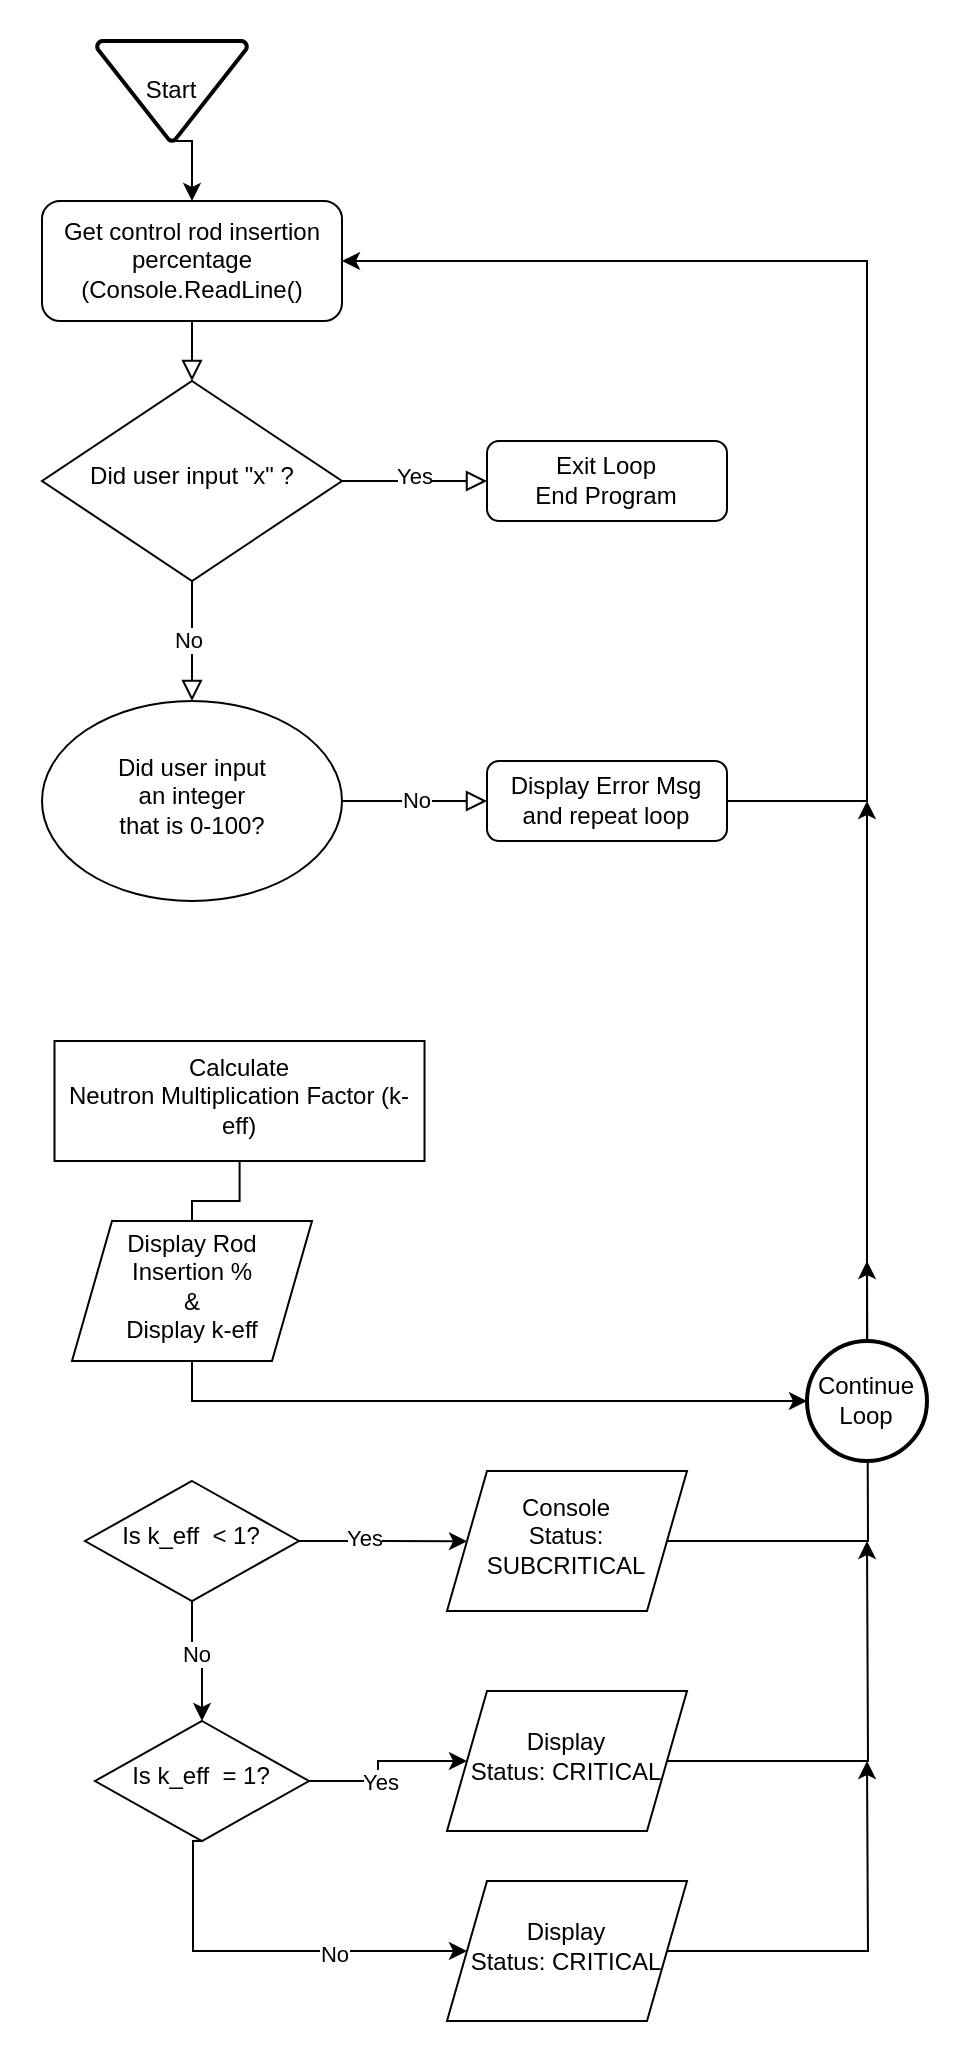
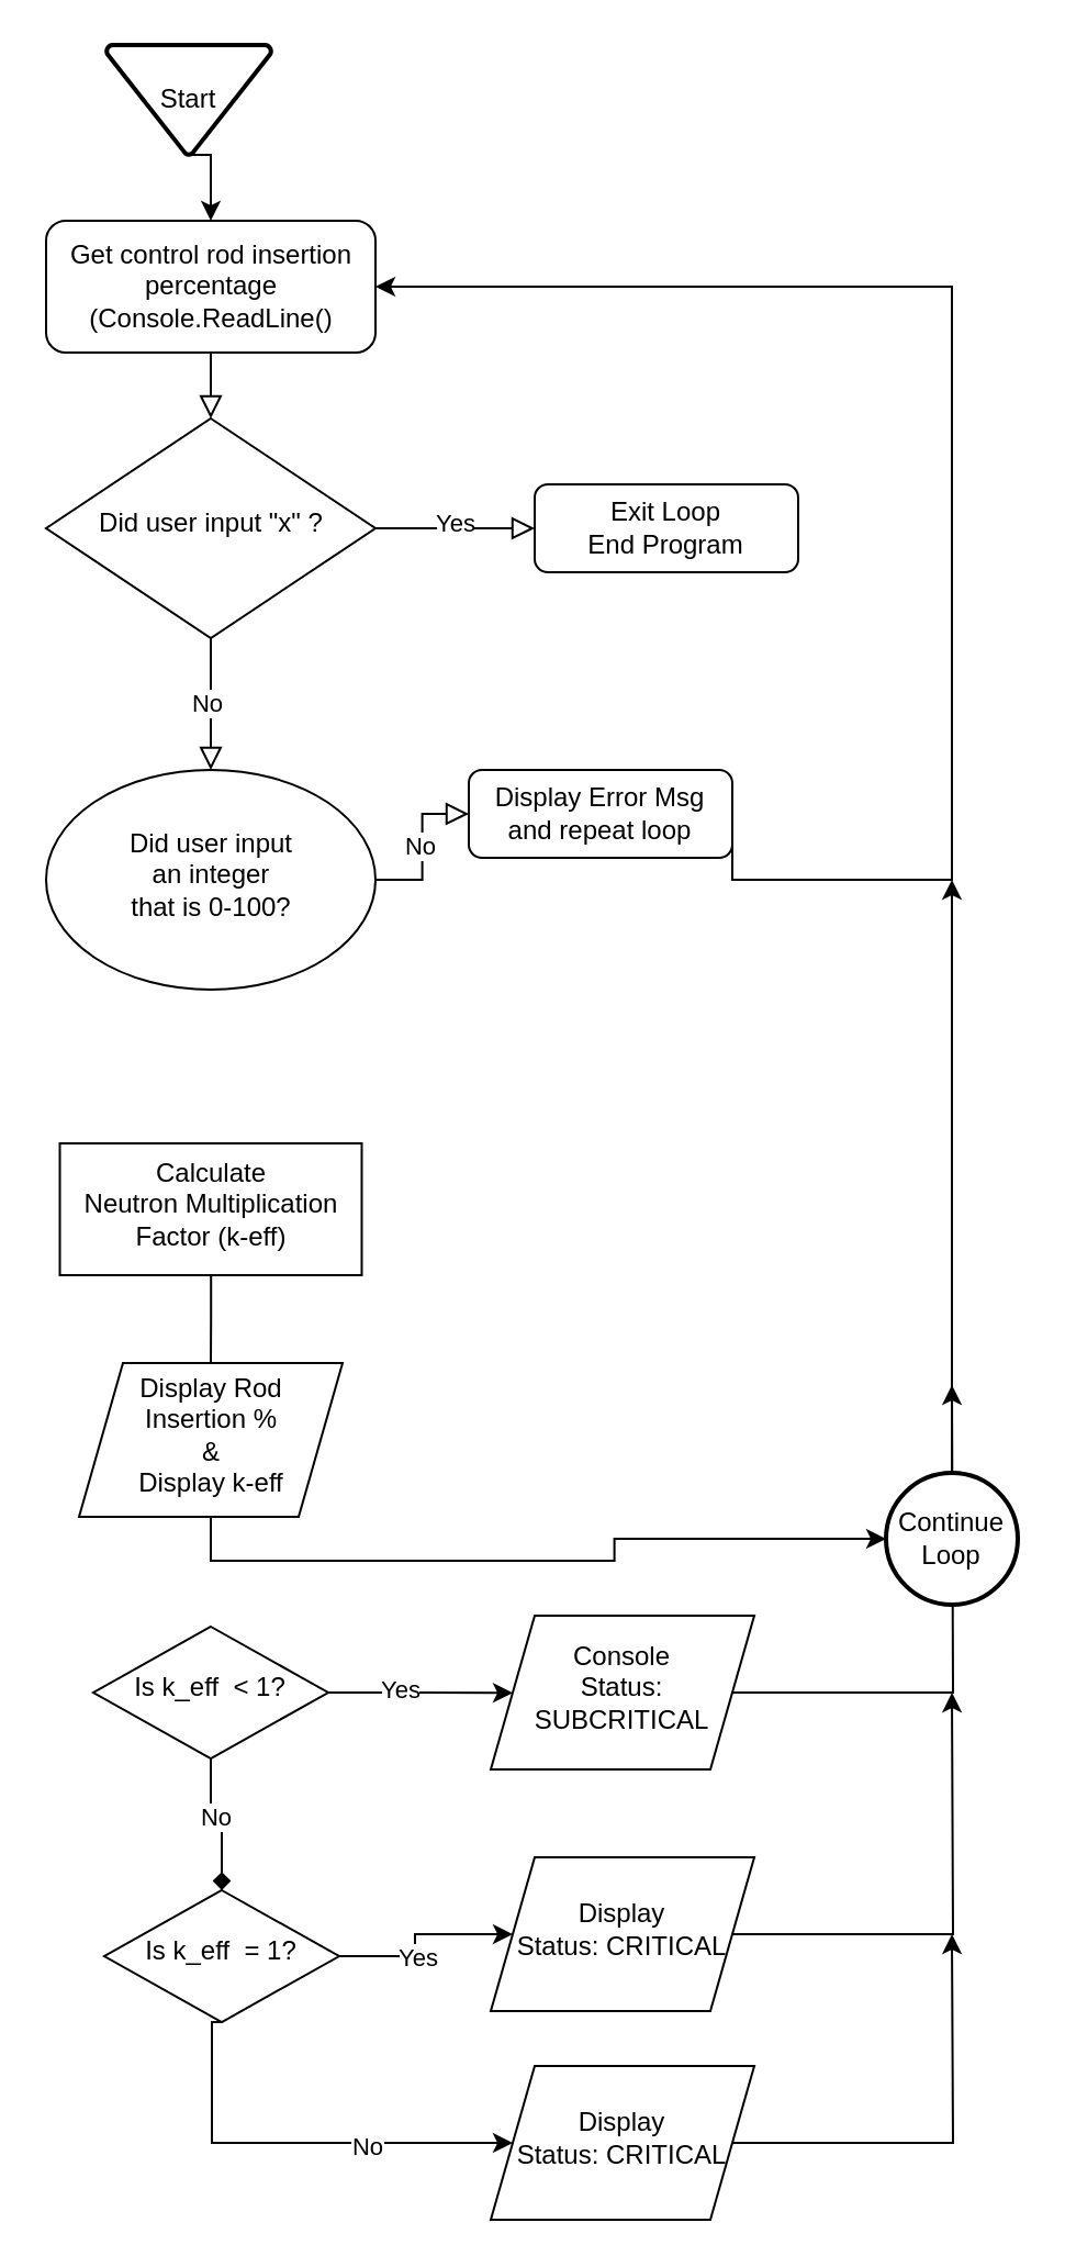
  <mxCell id="0" />
  <mxCell id="1" parent="0" />
  <mxCell id="2" value="" style="rounded=0;html=1;jettySize=auto;orthogonalLoop=1;fontSize=11;endArrow=block;endFill=0;endSize=8;strokeWidth=1;shadow=0;labelBackgroundColor=none;edgeStyle=orthogonalEdgeStyle;" parent="1" source="3" target="8" edge="1"><mxGeometry relative="1" as="geometry" /></mxCell>
  <mxCell id="3" value="Get control rod insertion percentage (Console.ReadLine()" style="rounded=1;whiteSpace=wrap;html=1;fontSize=12;glass=0;strokeWidth=1;shadow=0;" parent="1" vertex="1"><mxGeometry x="20.5" y="100" width="150" height="60" as="geometry" /></mxCell>
  <mxCell id="4" value="" style="rounded=0;html=1;jettySize=auto;orthogonalLoop=1;fontSize=11;endArrow=block;endFill=0;endSize=8;strokeWidth=1;shadow=0;labelBackgroundColor=none;edgeStyle=orthogonalEdgeStyle;" parent="1" source="8" target="12" edge="1"><mxGeometry relative="1" as="geometry"><mxPoint as="offset" /></mxGeometry></mxCell>
  <mxCell id="5" value="No" style="edgeLabel;html=1;align=center;verticalAlign=middle;resizable=0;points=[];" vertex="1" connectable="0" parent="4"><mxGeometry x="-0.022" y="-2" relative="1" as="geometry"><mxPoint as="offset" /></mxGeometry></mxCell>
  <mxCell id="6" value="" style="edgeStyle=orthogonalEdgeStyle;rounded=0;html=1;jettySize=auto;orthogonalLoop=1;fontSize=11;endArrow=block;endFill=0;endSize=8;strokeWidth=1;shadow=0;labelBackgroundColor=none;" parent="1" source="8" target="9" edge="1"><mxGeometry y="10" relative="1" as="geometry"><mxPoint as="offset" /></mxGeometry></mxCell>
  <mxCell id="7" value="Yes" style="edgeLabel;html=1;align=center;verticalAlign=middle;resizable=0;points=[];" vertex="1" connectable="0" parent="6"><mxGeometry x="-0.011" y="3" relative="1" as="geometry"><mxPoint as="offset" /></mxGeometry></mxCell>
  <mxCell id="8" value="Did user input &quot;x&quot; ?" style="rhombus;whiteSpace=wrap;html=1;shadow=0;fontFamily=Helvetica;fontSize=12;align=center;strokeWidth=1;spacing=6;spacingTop=-4;" parent="1" vertex="1"><mxGeometry x="20.5" y="190" width="150" height="100" as="geometry" /></mxCell>
  <mxCell id="9" value="&lt;div&gt;Exit Loop&lt;/div&gt;&lt;div&gt;End Program&lt;/div&gt;" style="rounded=1;whiteSpace=wrap;html=1;fontSize=12;glass=0;strokeWidth=1;shadow=0;" parent="1" vertex="1"><mxGeometry x="243" y="220" width="120" height="40" as="geometry" /></mxCell>
  <mxCell id="10" value="" style="edgeStyle=orthogonalEdgeStyle;rounded=0;html=1;jettySize=auto;orthogonalLoop=1;fontSize=11;endArrow=block;endFill=0;endSize=8;strokeWidth=1;shadow=0;labelBackgroundColor=none;" parent="1" source="12" target="14" edge="1"><mxGeometry x="0.011" y="10" relative="1" as="geometry"><mxPoint as="offset" /></mxGeometry></mxCell>
  <mxCell id="11" value="&lt;div&gt;No&lt;/div&gt;" style="edgeLabel;html=1;align=center;verticalAlign=middle;resizable=0;points=[];" vertex="1" connectable="0" parent="10"><mxGeometry x="0.011" y="1" relative="1" as="geometry"><mxPoint as="offset" /></mxGeometry></mxCell>
  <mxCell id="12" value="&lt;div&gt;Did user input&lt;/div&gt;&lt;div&gt;&amp;nbsp;an integer&amp;nbsp;&lt;/div&gt;&lt;div&gt;that is 0-100?&lt;/div&gt;" style="ellipse;whiteSpace=wrap;html=1;shadow=0;fontFamily=Helvetica;fontSize=12;align=center;strokeWidth=1;spacing=6;spacingTop=-4;" parent="1" vertex="1"><mxGeometry x="20.5" y="350" width="150" height="100" as="geometry" /></mxCell>
  <mxCell id="13" style="edgeStyle=orthogonalEdgeStyle;rounded=0;orthogonalLoop=1;jettySize=auto;html=1;exitX=1;exitY=0.5;exitDx=0;exitDy=0;entryX=1;entryY=0.5;entryDx=0;entryDy=0;" edge="1" parent="1" source="14" target="3"><mxGeometry relative="1" as="geometry"><Array as="points"><mxPoint x="433" y="400" /><mxPoint x="433" y="130" /></Array></mxGeometry></mxCell>
- <mxCell id="14" value="Display Error Msg and repeat loop" style="rounded=1;whiteSpace=wrap;html=1;fontSize=12;glass=0;strokeWidth=1;shadow=0;" parent="1" vertex="1"><mxGeometry x="243" y="380" width="120" height="40" as="geometry" /></mxCell>
+ <mxCell id="14" value="Display Error Msg and repeat loop" style="rounded=1;whiteSpace=wrap;html=1;fontSize=12;glass=0;strokeWidth=1;shadow=0;" parent="1" vertex="1"><mxGeometry x="213" y="350" width="120" height="40" as="geometry" /></mxCell>
  <mxCell id="15" style="edgeStyle=orthogonalEdgeStyle;rounded=0;orthogonalLoop=1;jettySize=auto;html=1;exitX=0.5;exitY=1;exitDx=0;exitDy=0;exitPerimeter=0;entryX=0.5;entryY=0;entryDx=0;entryDy=0;" edge="1" parent="1" source="16" target="3"><mxGeometry relative="1" as="geometry" /></mxCell>
  <mxCell id="16" value="Start" style="strokeWidth=2;html=1;shape=mxgraph.flowchart.merge_or_storage;whiteSpace=wrap;" vertex="1" parent="1"><mxGeometry x="48" y="20" width="75" height="50" as="geometry" /></mxCell>
  <mxCell id="17" value="" style="edgeStyle=orthogonalEdgeStyle;rounded=0;orthogonalLoop=1;jettySize=auto;html=1;endArrow=none;" edge="1" parent="1" source="18" target="20"><mxGeometry relative="1" as="geometry" /></mxCell>
- <mxCell id="18" value="&lt;div&gt;Calculate&lt;/div&gt;&lt;div&gt;Neutron Multiplication Factor (k-eff)&lt;/div&gt;" style="whiteSpace=wrap;html=1;shadow=0;strokeWidth=1;spacing=6;spacingTop=-4;" vertex="1" parent="1"><mxGeometry x="26.75" y="520" width="185" height="60" as="geometry" /></mxCell>
+ <mxCell id="18" value="&lt;div&gt;Calculate&lt;/div&gt;&lt;div&gt;Neutron Multiplication Factor (k-eff)&lt;/div&gt;" style="whiteSpace=wrap;html=1;shadow=0;strokeWidth=1;spacing=6;spacingTop=-4;" vertex="1" parent="1"><mxGeometry x="26.75" y="520" width="137.5" height="60" as="geometry" /></mxCell>
  <mxCell id="19" style="edgeStyle=orthogonalEdgeStyle;rounded=0;orthogonalLoop=1;jettySize=auto;html=1;exitX=0.5;exitY=1;exitDx=0;exitDy=0;" edge="1" parent="1" source="20" target="38"><mxGeometry relative="1" as="geometry" /></mxCell>
- <mxCell id="20" value="&lt;div&gt;Display Rod Insertion %&lt;/div&gt;&lt;div&gt;&amp;amp;&lt;/div&gt;&lt;div&gt;Display k-eff&lt;/div&gt;" style="shape=parallelogram;perimeter=parallelogramPerimeter;whiteSpace=wrap;html=1;fixedSize=1;shadow=0;strokeWidth=1;spacing=6;spacingTop=-4;" vertex="1" parent="1"><mxGeometry x="35.5" y="610" width="120" height="70" as="geometry" /></mxCell>
+ <mxCell id="20" value="&lt;div&gt;Display Rod Insertion %&lt;/div&gt;&lt;div&gt;&amp;amp;&lt;/div&gt;&lt;div&gt;Display k-eff&lt;/div&gt;" style="shape=parallelogram;perimeter=parallelogramPerimeter;whiteSpace=wrap;html=1;fixedSize=1;shadow=0;strokeWidth=1;spacing=6;spacingTop=-4;" vertex="1" parent="1"><mxGeometry x="35.5" y="620" width="120" height="70" as="geometry" /></mxCell>
  <mxCell id="21" style="edgeStyle=orthogonalEdgeStyle;rounded=0;orthogonalLoop=1;jettySize=auto;html=1;exitX=1;exitY=0.5;exitDx=0;exitDy=0;entryX=0;entryY=0.5;entryDx=0;entryDy=0;" edge="1" parent="1" source="25" target="34"><mxGeometry relative="1" as="geometry" /></mxCell>
  <mxCell id="22" value="Yes" style="edgeLabel;html=1;align=center;verticalAlign=middle;resizable=0;points=[];" vertex="1" connectable="0" parent="21"><mxGeometry x="-0.488" y="1" relative="1" as="geometry"><mxPoint x="12" y="1" as="offset" /></mxGeometry></mxCell>
  <mxCell id="23" style="edgeStyle=orthogonalEdgeStyle;rounded=0;orthogonalLoop=1;jettySize=auto;html=1;exitX=0.5;exitY=1;exitDx=0;exitDy=0;entryX=0;entryY=0.5;entryDx=0;entryDy=0;" edge="1" parent="1" source="25" target="36"><mxGeometry relative="1" as="geometry"><Array as="points"><mxPoint x="96" y="975" /></Array></mxGeometry></mxCell>
  <mxCell id="24" value="No" style="edgeLabel;html=1;align=center;verticalAlign=middle;resizable=0;points=[];" vertex="1" connectable="0" parent="23"><mxGeometry x="0.325" y="-1" relative="1" as="geometry"><mxPoint as="offset" /></mxGeometry></mxCell>
  <mxCell id="25" value="Is k_eff&amp;nbsp; = 1?" style="rhombus;whiteSpace=wrap;html=1;shadow=0;fontFamily=Helvetica;fontSize=12;align=center;strokeWidth=1;spacing=6;spacingTop=-4;" vertex="1" parent="1"><mxGeometry x="47" y="860" width="107" height="60" as="geometry" /></mxCell>
  <mxCell id="26" style="edgeStyle=orthogonalEdgeStyle;rounded=0;orthogonalLoop=1;jettySize=auto;html=1;exitX=1;exitY=0.5;exitDx=0;exitDy=0;" edge="1" parent="1" source="30"><mxGeometry relative="1" as="geometry"><mxPoint x="233" y="770.167" as="targetPoint" /></mxGeometry></mxCell>
  <mxCell id="27" value="Yes" style="edgeLabel;html=1;align=center;verticalAlign=middle;resizable=0;points=[];" vertex="1" connectable="0" parent="26"><mxGeometry x="-0.236" y="2" relative="1" as="geometry"><mxPoint as="offset" /></mxGeometry></mxCell>
- <mxCell id="28" style="edgeStyle=orthogonalEdgeStyle;rounded=0;orthogonalLoop=1;jettySize=auto;html=1;exitX=0.5;exitY=1;exitDx=0;exitDy=0;entryX=0.5;entryY=0;entryDx=0;entryDy=0;" edge="1" parent="1" source="30" target="25"><mxGeometry relative="1" as="geometry" /></mxCell>
+ <mxCell id="28" style="edgeStyle=orthogonalEdgeStyle;rounded=0;orthogonalLoop=1;jettySize=auto;html=1;exitX=0.5;exitY=1;exitDx=0;exitDy=0;entryX=0.5;entryY=0;entryDx=0;entryDy=0;endArrow=diamond;" edge="1" parent="1" source="30" target="25"><mxGeometry relative="1" as="geometry" /></mxCell>
  <mxCell id="29" value="No" style="edgeLabel;html=1;align=center;verticalAlign=middle;resizable=0;points=[];" vertex="1" connectable="0" parent="28"><mxGeometry x="-0.027" relative="1" as="geometry"><mxPoint y="-4" as="offset" /></mxGeometry></mxCell>
  <mxCell id="30" value="Is k_eff&amp;nbsp; &amp;lt; 1?" style="rhombus;whiteSpace=wrap;html=1;shadow=0;fontFamily=Helvetica;fontSize=12;align=center;strokeWidth=1;spacing=6;spacingTop=-4;" vertex="1" parent="1"><mxGeometry x="42" y="740" width="107" height="60" as="geometry" /></mxCell>
  <mxCell id="31" style="edgeStyle=orthogonalEdgeStyle;rounded=0;orthogonalLoop=1;jettySize=auto;html=1;exitX=1;exitY=0.5;exitDx=0;exitDy=0;" edge="1" parent="1" source="32"><mxGeometry relative="1" as="geometry"><mxPoint x="433" y="630" as="targetPoint" /></mxGeometry></mxCell>
  <mxCell id="32" value="&lt;div&gt;Console&lt;/div&gt;&lt;div&gt;Status: SUBCRITICAL&lt;/div&gt;" style="shape=parallelogram;perimeter=parallelogramPerimeter;whiteSpace=wrap;html=1;fixedSize=1;shadow=0;strokeWidth=1;spacing=6;spacingTop=-4;" vertex="1" parent="1"><mxGeometry x="223" y="735" width="120" height="70" as="geometry" /></mxCell>
  <mxCell id="33" style="edgeStyle=orthogonalEdgeStyle;rounded=0;orthogonalLoop=1;jettySize=auto;html=1;exitX=1;exitY=0.5;exitDx=0;exitDy=0;" edge="1" parent="1" source="34"><mxGeometry relative="1" as="geometry"><mxPoint x="433" y="770" as="targetPoint" /></mxGeometry></mxCell>
  <mxCell id="34" value="&lt;div&gt;Display&lt;/div&gt;&lt;div&gt;Status: CRITICAL&lt;/div&gt;" style="shape=parallelogram;perimeter=parallelogramPerimeter;whiteSpace=wrap;html=1;fixedSize=1;shadow=0;strokeWidth=1;spacing=6;spacingTop=-4;" vertex="1" parent="1"><mxGeometry x="223" y="845" width="120" height="70" as="geometry" /></mxCell>
  <mxCell id="35" style="edgeStyle=orthogonalEdgeStyle;rounded=0;orthogonalLoop=1;jettySize=auto;html=1;exitX=1;exitY=0.5;exitDx=0;exitDy=0;" edge="1" parent="1" source="36"><mxGeometry relative="1" as="geometry"><mxPoint x="433" y="880" as="targetPoint" /></mxGeometry></mxCell>
  <mxCell id="36" value="&lt;div&gt;Display&lt;/div&gt;&lt;div&gt;Status: CRITICAL&lt;/div&gt;" style="shape=parallelogram;perimeter=parallelogramPerimeter;whiteSpace=wrap;html=1;fixedSize=1;shadow=0;strokeWidth=1;spacing=6;spacingTop=-4;" vertex="1" parent="1"><mxGeometry x="223" y="940" width="120" height="70" as="geometry" /></mxCell>
  <mxCell id="37" style="edgeStyle=orthogonalEdgeStyle;rounded=0;orthogonalLoop=1;jettySize=auto;html=1;exitX=0.5;exitY=0;exitDx=0;exitDy=0;exitPerimeter=0;" edge="1" parent="1" source="38"><mxGeometry relative="1" as="geometry"><mxPoint x="433" y="400" as="targetPoint" /></mxGeometry></mxCell>
  <mxCell id="38" value="Continue Loop" style="strokeWidth=2;html=1;shape=mxgraph.flowchart.start_2;whiteSpace=wrap;" vertex="1" parent="1"><mxGeometry x="403" y="670" width="60" height="60" as="geometry" /></mxCell>
